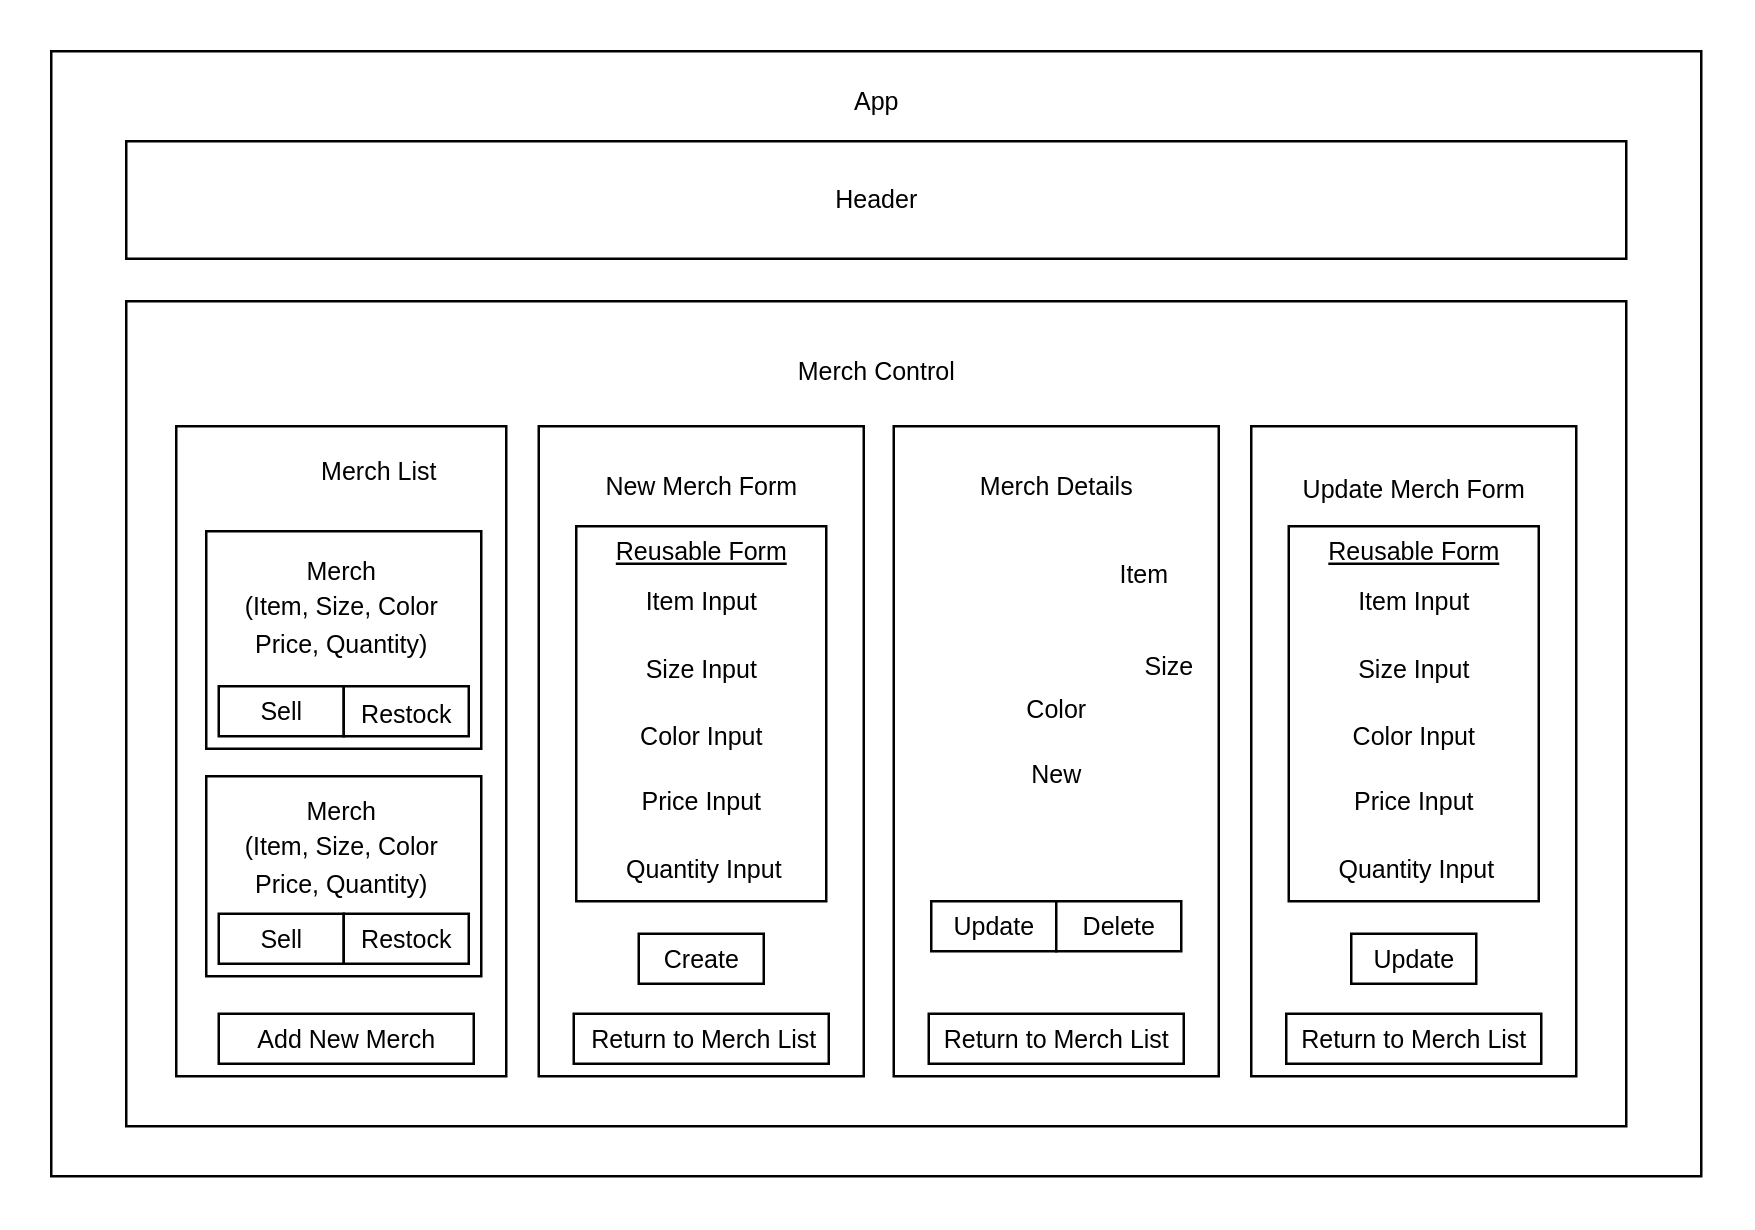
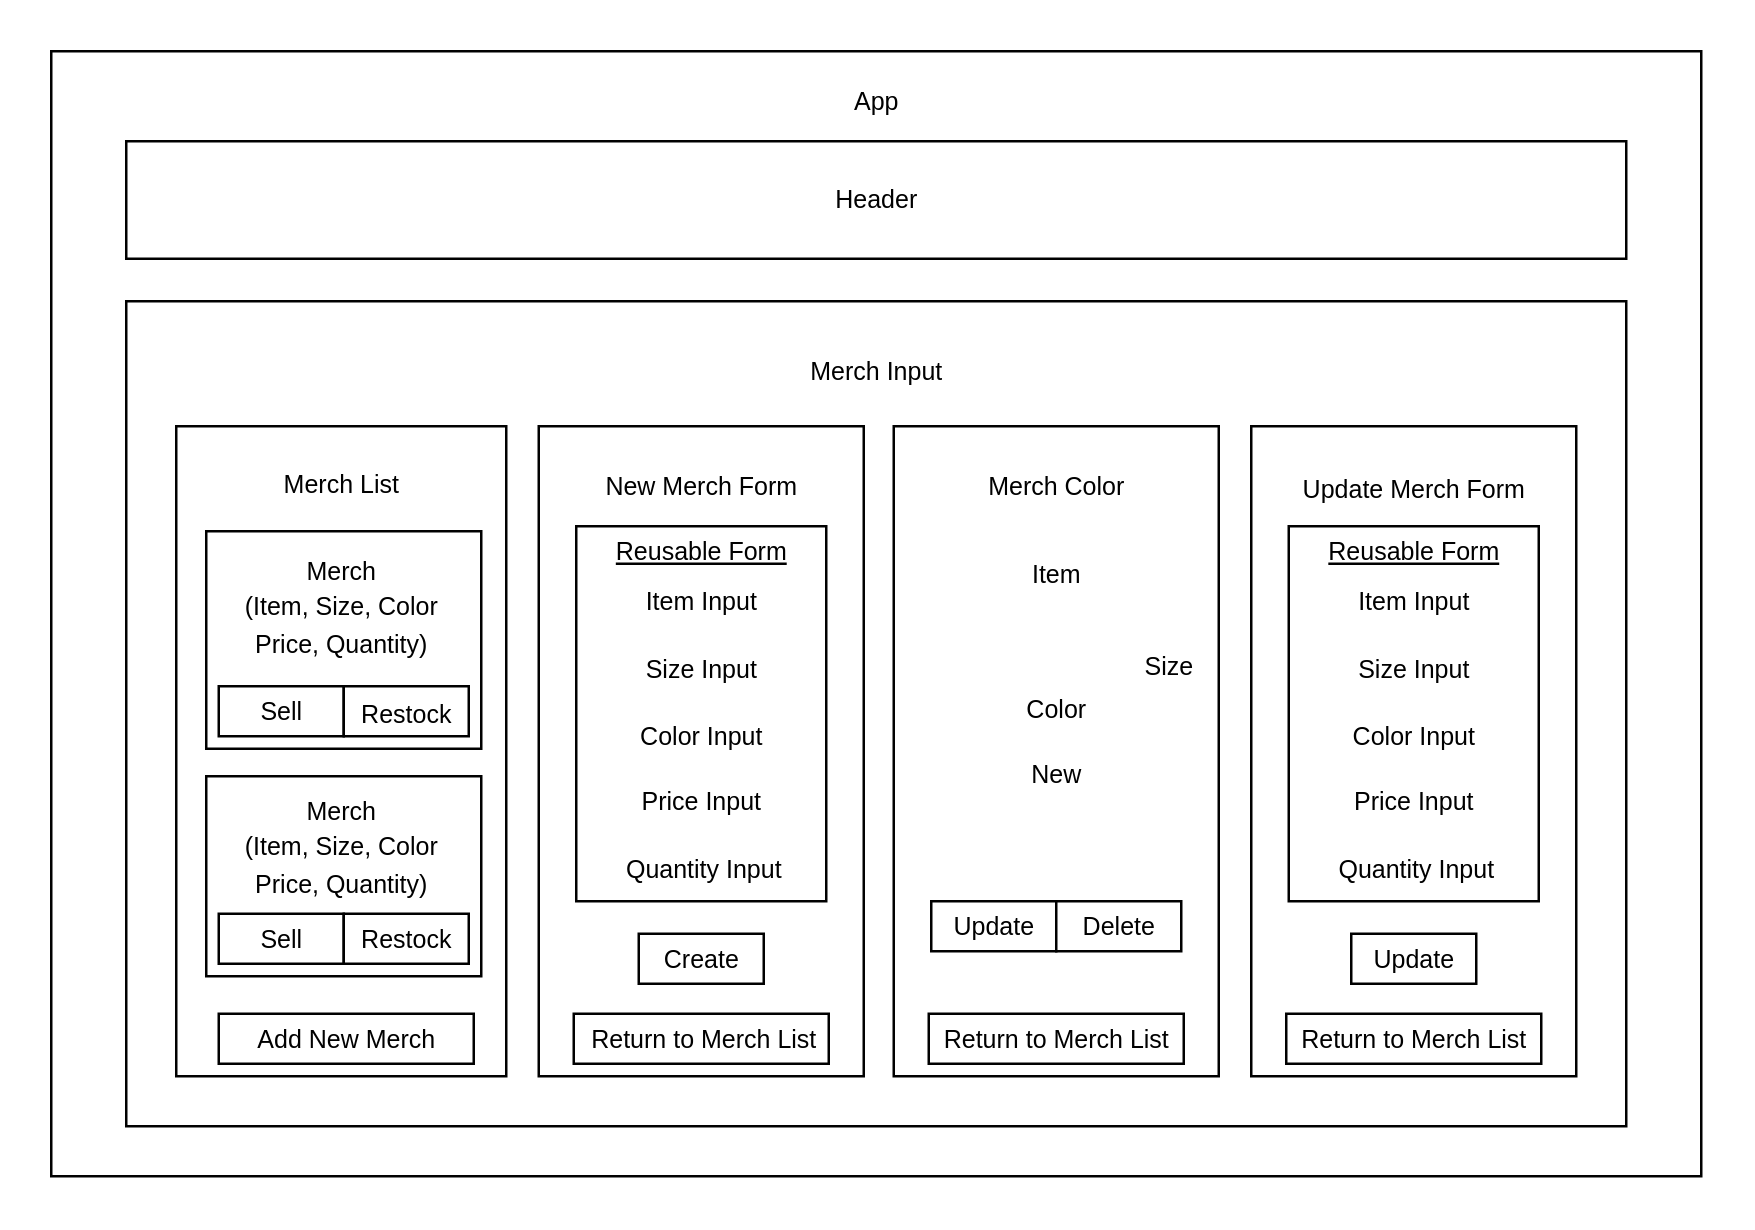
  <mxCell id="0" />
  <mxCell id="1" parent="0" />
  <mxCell id="2" value="" style="rounded=0;whiteSpace=wrap;html=1;" parent="1" vertex="1"><mxGeometry x="20" y="20" width="660" height="450" as="geometry" /></mxCell>
  <mxCell id="3" value="&lt;font style=&quot;font-size: 10px;&quot;&gt;App&lt;/font&gt;" style="text;html=1;resizable=0;autosize=1;align=center;verticalAlign=middle;points=[];fillColor=none;strokeColor=none;rounded=0;" parent="1" vertex="1"><mxGeometry x="335" y="30" width="30" height="20" as="geometry" /></mxCell>
  <mxCell id="4" value="" style="rounded=0;whiteSpace=wrap;html=1;" parent="1" vertex="1"><mxGeometry x="50" y="56" width="600" height="47" as="geometry" /></mxCell>
  <mxCell id="5" value="&lt;font style=&quot;font-size: 10px;&quot;&gt;Header&lt;/font&gt;" style="text;html=1;resizable=0;autosize=1;align=center;verticalAlign=middle;points=[];fillColor=none;strokeColor=none;rounded=0;" parent="1" vertex="1"><mxGeometry x="325" y="69" width="50" height="20" as="geometry" /></mxCell>
  <mxCell id="6" value="" style="rounded=0;whiteSpace=wrap;html=1;" parent="1" vertex="1"><mxGeometry x="50" y="120" width="600" height="330" as="geometry" /></mxCell>
- <mxCell id="7" value="&lt;font style=&quot;font-size: 10px;&quot;&gt;Merch Control&lt;/font&gt;" style="text;html=1;resizable=0;autosize=1;align=center;verticalAlign=middle;points=[];fillColor=none;strokeColor=none;rounded=0;" parent="1" vertex="1"><mxGeometry x="310" y="138" width="80" height="20" as="geometry" /></mxCell>
+ <mxCell id="7" value="&lt;font style=&quot;font-size: 10px;&quot;&gt;Merch Input&lt;/font&gt;" style="text;html=1;resizable=0;autosize=1;align=center;verticalAlign=middle;points=[];fillColor=none;strokeColor=none;rounded=0;" parent="1" vertex="1"><mxGeometry x="310" y="138" width="80" height="20" as="geometry" /></mxCell>
  <mxCell id="8" value="" style="rounded=0;whiteSpace=wrap;html=1;" parent="1" vertex="1"><mxGeometry x="70" y="170" width="132" height="260" as="geometry" /></mxCell>
  <mxCell id="9" value="" style="rounded=0;whiteSpace=wrap;html=1;" parent="1" vertex="1"><mxGeometry x="215" y="170" width="130" height="260" as="geometry" /></mxCell>
  <mxCell id="10" value="" style="rounded=0;whiteSpace=wrap;html=1;" parent="1" vertex="1"><mxGeometry x="357" y="170" width="130" height="260" as="geometry" /></mxCell>
  <mxCell id="11" value="" style="rounded=0;whiteSpace=wrap;html=1;" parent="1" vertex="1"><mxGeometry x="500" y="170" width="130" height="260" as="geometry" /></mxCell>
- <mxCell id="12" value="&lt;font style=&quot;font-size: 10px;&quot;&gt;Merch List&lt;/font&gt;" style="text;html=1;resizable=0;autosize=1;align=center;verticalAlign=middle;points=[];fillColor=none;strokeColor=none;rounded=0;" parent="1" vertex="1"><mxGeometry x="121" y="178" width="60" height="20" as="geometry" /></mxCell>
+ <mxCell id="12" value="&lt;font style=&quot;font-size: 10px;&quot;&gt;Merch List&lt;/font&gt;" style="text;html=1;resizable=0;autosize=1;align=center;verticalAlign=middle;points=[];fillColor=none;strokeColor=none;rounded=0;" parent="1" vertex="1"><mxGeometry x="106" y="183" width="60" height="20" as="geometry" /></mxCell>
  <mxCell id="13" value="&lt;font style=&quot;font-size: 10px;&quot;&gt;New Merch Form&lt;/font&gt;" style="text;html=1;resizable=0;autosize=1;align=center;verticalAlign=middle;points=[];fillColor=none;strokeColor=none;rounded=0;" parent="1" vertex="1"><mxGeometry x="235" y="184" width="90" height="20" as="geometry" /></mxCell>
- <mxCell id="14" value="&lt;font style=&quot;font-size: 10px;&quot;&gt;Merch Details&lt;/font&gt;" style="text;html=1;resizable=0;autosize=1;align=center;verticalAlign=middle;points=[];fillColor=none;strokeColor=none;rounded=0;" parent="1" vertex="1"><mxGeometry x="382" y="184" width="80" height="20" as="geometry" /></mxCell>
+ <mxCell id="14" value="&lt;font style=&quot;font-size: 10px;&quot;&gt;Merch Color&lt;/font&gt;" style="text;html=1;resizable=0;autosize=1;align=center;verticalAlign=middle;points=[];fillColor=none;strokeColor=none;rounded=0;" parent="1" vertex="1"><mxGeometry x="382" y="184" width="80" height="20" as="geometry" /></mxCell>
  <mxCell id="15" value="&lt;font style=&quot;font-size: 10px;&quot;&gt;Update Merch Form&lt;/font&gt;" style="text;html=1;resizable=0;autosize=1;align=center;verticalAlign=middle;points=[];fillColor=none;strokeColor=none;rounded=0;" parent="1" vertex="1"><mxGeometry x="515" y="185" width="100" height="20" as="geometry" /></mxCell>
  <mxCell id="16" value="" style="rounded=0;whiteSpace=wrap;html=1;" parent="1" vertex="1"><mxGeometry x="82" y="212" width="110" height="87" as="geometry" /></mxCell>
  <mxCell id="17" value="" style="rounded=0;whiteSpace=wrap;html=1;" parent="1" vertex="1"><mxGeometry x="82" y="310" width="110" height="80" as="geometry" /></mxCell>
  <mxCell id="18" value="" style="rounded=0;whiteSpace=wrap;html=1;" parent="1" vertex="1"><mxGeometry x="87" y="274" width="50" height="20" as="geometry" /></mxCell>
  <mxCell id="19" value="" style="rounded=0;whiteSpace=wrap;html=1;" parent="1" vertex="1"><mxGeometry x="137" y="274" width="50" height="20" as="geometry" /></mxCell>
  <mxCell id="20" value="" style="rounded=0;whiteSpace=wrap;html=1;" parent="1" vertex="1"><mxGeometry x="87" y="365" width="50" height="20" as="geometry" /></mxCell>
  <mxCell id="21" value="" style="rounded=0;whiteSpace=wrap;html=1;" parent="1" vertex="1"><mxGeometry x="137" y="365" width="50" height="20" as="geometry" /></mxCell>
  <mxCell id="22" value="" style="rounded=0;whiteSpace=wrap;html=1;" parent="1" vertex="1"><mxGeometry x="87" y="405" width="102" height="20" as="geometry" /></mxCell>
  <mxCell id="23" value="&lt;font style=&quot;font-size: 10px;&quot;&gt;Add New Merch&lt;/font&gt;" style="text;html=1;resizable=0;autosize=1;align=center;verticalAlign=middle;points=[];fillColor=none;strokeColor=none;rounded=0;" parent="1" vertex="1"><mxGeometry x="93" y="405" width="90" height="20" as="geometry" /></mxCell>
  <mxCell id="24" value="" style="rounded=0;whiteSpace=wrap;html=1;" parent="1" vertex="1"><mxGeometry x="229" y="405" width="102" height="20" as="geometry" /></mxCell>
  <mxCell id="25" value="&lt;font style=&quot;font-size: 10px;&quot;&gt;Return to Merch List&lt;/font&gt;" style="text;html=1;resizable=0;autosize=1;align=center;verticalAlign=middle;points=[];fillColor=none;strokeColor=none;rounded=0;" parent="1" vertex="1"><mxGeometry x="226" y="405" width="110" height="20" as="geometry" /></mxCell>
  <mxCell id="26" value="" style="rounded=0;whiteSpace=wrap;html=1;" parent="1" vertex="1"><mxGeometry x="371" y="405" width="102" height="20" as="geometry" /></mxCell>
  <mxCell id="27" value="" style="rounded=0;whiteSpace=wrap;html=1;" parent="1" vertex="1"><mxGeometry x="514" y="405" width="102" height="20" as="geometry" /></mxCell>
  <mxCell id="28" value="&lt;font style=&quot;font-size: 10px;&quot;&gt;Return to Merch List&lt;/font&gt;" style="text;html=1;resizable=0;autosize=1;align=center;verticalAlign=middle;points=[];fillColor=none;strokeColor=none;rounded=0;" parent="1" vertex="1"><mxGeometry x="367" y="405" width="110" height="20" as="geometry" /></mxCell>
  <mxCell id="29" value="&lt;font style=&quot;font-size: 10px;&quot;&gt;Return to Merch List&lt;/font&gt;" style="text;html=1;resizable=0;autosize=1;align=center;verticalAlign=middle;points=[];fillColor=none;strokeColor=none;rounded=0;" parent="1" vertex="1"><mxGeometry x="510" y="405" width="110" height="20" as="geometry" /></mxCell>
  <mxCell id="30" value="&lt;font style=&quot;font-size: 10px;&quot;&gt;Sell&lt;/font&gt;" style="text;html=1;resizable=0;autosize=1;align=center;verticalAlign=middle;points=[];fillColor=none;strokeColor=none;rounded=0;" parent="1" vertex="1"><mxGeometry x="97" y="274" width="30" height="20" as="geometry" /></mxCell>
  <mxCell id="31" value="&lt;font style=&quot;font-size: 10px;&quot;&gt;Sell&lt;/font&gt;" style="text;html=1;resizable=0;autosize=1;align=center;verticalAlign=middle;points=[];fillColor=none;strokeColor=none;rounded=0;" parent="1" vertex="1"><mxGeometry x="97" y="365" width="30" height="20" as="geometry" /></mxCell>
  <mxCell id="32" value="&lt;font style=&quot;font-size: 10px;&quot;&gt;Restock&lt;/font&gt;" style="text;html=1;resizable=0;autosize=1;align=center;verticalAlign=middle;points=[];fillColor=none;strokeColor=none;rounded=0;" parent="1" vertex="1"><mxGeometry x="137" y="365" width="50" height="20" as="geometry" /></mxCell>
  <mxCell id="33" value="&lt;font style=&quot;font-size: 10px;&quot;&gt;Restock&lt;/font&gt;" style="text;html=1;resizable=0;autosize=1;align=center;verticalAlign=middle;points=[];fillColor=none;strokeColor=none;rounded=0;" parent="1" vertex="1"><mxGeometry x="137" y="275" width="50" height="20" as="geometry" /></mxCell>
  <mxCell id="34" value="&lt;font style=&quot;font-size: 10px;&quot;&gt;Size&lt;/font&gt;" style="text;html=1;resizable=0;autosize=1;align=center;verticalAlign=middle;points=[];fillColor=none;strokeColor=none;rounded=0;" parent="1" vertex="1"><mxGeometry x="452" y="256" width="30" height="20" as="geometry" /></mxCell>
  <mxCell id="35" value="&lt;font style=&quot;font-size: 10px;&quot;&gt;Color&lt;/font&gt;" style="text;html=1;resizable=0;autosize=1;align=center;verticalAlign=middle;points=[];fillColor=none;strokeColor=none;rounded=0;" parent="1" vertex="1"><mxGeometry x="402" y="273" width="40" height="20" as="geometry" /></mxCell>
  <mxCell id="36" value="&lt;font style=&quot;font-size: 10px;&quot;&gt;New&lt;/font&gt;" style="text;html=1;resizable=0;autosize=1;align=center;verticalAlign=middle;points=[];fillColor=none;strokeColor=none;rounded=0;" parent="1" vertex="1"><mxGeometry x="402" y="299" width="40" height="20" as="geometry" /></mxCell>
- <mxCell id="37" value="&lt;font style=&quot;font-size: 10px;&quot;&gt;Item&lt;/font&gt;" style="text;html=1;resizable=0;autosize=1;align=center;verticalAlign=middle;points=[];fillColor=none;strokeColor=none;rounded=0;" parent="1" vertex="1"><mxGeometry x="442" y="219" width="30" height="20" as="geometry" /></mxCell>
+ <mxCell id="37" value="&lt;font style=&quot;font-size: 10px;&quot;&gt;Item&lt;/font&gt;" style="text;html=1;resizable=0;autosize=1;align=center;verticalAlign=middle;points=[];fillColor=none;strokeColor=none;rounded=0;" parent="1" vertex="1"><mxGeometry x="407" y="219" width="30" height="20" as="geometry" /></mxCell>
  <mxCell id="38" value="" style="rounded=0;whiteSpace=wrap;html=1;" parent="1" vertex="1"><mxGeometry x="372" y="360" width="50" height="20" as="geometry" /></mxCell>
  <mxCell id="39" value="&lt;font style=&quot;font-size: 10px;&quot;&gt;Update&lt;/font&gt;" style="text;html=1;resizable=0;autosize=1;align=center;verticalAlign=middle;points=[];fillColor=none;strokeColor=none;rounded=0;" parent="1" vertex="1"><mxGeometry x="372" y="360" width="50" height="20" as="geometry" /></mxCell>
  <mxCell id="40" value="" style="rounded=0;whiteSpace=wrap;html=1;" parent="1" vertex="1"><mxGeometry x="422" y="360" width="50" height="20" as="geometry" /></mxCell>
  <mxCell id="41" value="&lt;font style=&quot;font-size: 10px;&quot;&gt;Delete&lt;br&gt;&lt;/font&gt;" style="text;html=1;resizable=0;autosize=1;align=center;verticalAlign=middle;points=[];fillColor=none;strokeColor=none;rounded=0;" parent="1" vertex="1"><mxGeometry x="427" y="360" width="40" height="20" as="geometry" /></mxCell>
  <mxCell id="42" value="" style="rounded=0;whiteSpace=wrap;html=1;" parent="1" vertex="1"><mxGeometry x="255" y="373" width="50" height="20" as="geometry" /></mxCell>
  <mxCell id="43" value="&lt;font style=&quot;font-size: 10px;&quot;&gt;Create&lt;/font&gt;" style="text;html=1;resizable=0;autosize=1;align=center;verticalAlign=middle;points=[];fillColor=none;strokeColor=none;rounded=0;" parent="1" vertex="1"><mxGeometry x="255" y="373" width="50" height="20" as="geometry" /></mxCell>
  <mxCell id="44" value="" style="rounded=0;whiteSpace=wrap;html=1;" parent="1" vertex="1"><mxGeometry x="540" y="373" width="50" height="20" as="geometry" /></mxCell>
  <mxCell id="45" value="&lt;font style=&quot;font-size: 10px;&quot;&gt;Update&lt;/font&gt;" style="text;html=1;resizable=0;autosize=1;align=center;verticalAlign=middle;points=[];fillColor=none;strokeColor=none;rounded=0;" parent="1" vertex="1"><mxGeometry x="540" y="373" width="50" height="20" as="geometry" /></mxCell>
  <mxCell id="46" value="" style="rounded=0;whiteSpace=wrap;html=1;fontSize=10;" parent="1" vertex="1"><mxGeometry x="230" y="210" width="100" height="150" as="geometry" /></mxCell>
  <mxCell id="47" value="&lt;font style=&quot;font-size: 10px;&quot;&gt;Size Input&lt;/font&gt;" style="text;html=1;resizable=0;autosize=1;align=center;verticalAlign=middle;points=[];fillColor=none;strokeColor=none;rounded=0;" parent="1" vertex="1"><mxGeometry x="250" y="257" width="60" height="20" as="geometry" /></mxCell>
  <mxCell id="48" value="&lt;font style=&quot;font-size: 10px;&quot;&gt;Color Input&lt;/font&gt;" style="text;html=1;resizable=0;autosize=1;align=center;verticalAlign=middle;points=[];fillColor=none;strokeColor=none;rounded=0;" parent="1" vertex="1"><mxGeometry x="250" y="284" width="60" height="20" as="geometry" /></mxCell>
  <mxCell id="49" value="&lt;font style=&quot;font-size: 10px;&quot;&gt;Price Input&lt;/font&gt;" style="text;html=1;resizable=0;autosize=1;align=center;verticalAlign=middle;points=[];fillColor=none;strokeColor=none;rounded=0;" parent="1" vertex="1"><mxGeometry x="250" y="310" width="60" height="20" as="geometry" /></mxCell>
  <mxCell id="50" value="&lt;font style=&quot;font-size: 10px;&quot;&gt;Quantity Input&lt;/font&gt;" style="text;html=1;resizable=0;autosize=1;align=center;verticalAlign=middle;points=[];fillColor=none;strokeColor=none;rounded=0;" parent="1" vertex="1"><mxGeometry x="241" y="337" width="80" height="20" as="geometry" /></mxCell>
  <mxCell id="51" value="&lt;font style=&quot;font-size: 10px;&quot;&gt;Item Input&lt;/font&gt;" style="text;html=1;resizable=0;autosize=1;align=center;verticalAlign=middle;points=[];fillColor=none;strokeColor=none;rounded=0;" parent="1" vertex="1"><mxGeometry x="250" y="230" width="60" height="20" as="geometry" /></mxCell>
  <mxCell id="52" value="&lt;font style=&quot;font-size: 10px;&quot;&gt;&lt;u&gt;Reusable Form&lt;/u&gt;&lt;/font&gt;" style="text;html=1;resizable=0;autosize=1;align=center;verticalAlign=middle;points=[];fillColor=none;strokeColor=none;rounded=0;" parent="1" vertex="1"><mxGeometry x="240" y="210" width="80" height="20" as="geometry" /></mxCell>
  <mxCell id="53" value="" style="rounded=0;whiteSpace=wrap;html=1;fontSize=10;" parent="1" vertex="1"><mxGeometry x="515" y="210" width="100" height="150" as="geometry" /></mxCell>
  <mxCell id="54" value="&lt;font style=&quot;font-size: 10px;&quot;&gt;Size Input&lt;/font&gt;" style="text;html=1;resizable=0;autosize=1;align=center;verticalAlign=middle;points=[];fillColor=none;strokeColor=none;rounded=0;" parent="1" vertex="1"><mxGeometry x="535" y="257" width="60" height="20" as="geometry" /></mxCell>
  <mxCell id="55" value="&lt;font style=&quot;font-size: 10px;&quot;&gt;Color Input&lt;/font&gt;" style="text;html=1;resizable=0;autosize=1;align=center;verticalAlign=middle;points=[];fillColor=none;strokeColor=none;rounded=0;" parent="1" vertex="1"><mxGeometry x="535" y="284" width="60" height="20" as="geometry" /></mxCell>
  <mxCell id="56" value="&lt;font style=&quot;font-size: 10px;&quot;&gt;Price Input&lt;/font&gt;" style="text;html=1;resizable=0;autosize=1;align=center;verticalAlign=middle;points=[];fillColor=none;strokeColor=none;rounded=0;" parent="1" vertex="1"><mxGeometry x="535" y="310" width="60" height="20" as="geometry" /></mxCell>
  <mxCell id="57" value="&lt;font style=&quot;font-size: 10px;&quot;&gt;Quantity Input&lt;/font&gt;" style="text;html=1;resizable=0;autosize=1;align=center;verticalAlign=middle;points=[];fillColor=none;strokeColor=none;rounded=0;" parent="1" vertex="1"><mxGeometry x="526" y="337" width="80" height="20" as="geometry" /></mxCell>
  <mxCell id="58" value="&lt;font style=&quot;font-size: 10px;&quot;&gt;Item Input&lt;/font&gt;" style="text;html=1;resizable=0;autosize=1;align=center;verticalAlign=middle;points=[];fillColor=none;strokeColor=none;rounded=0;" parent="1" vertex="1"><mxGeometry x="535" y="230" width="60" height="20" as="geometry" /></mxCell>
  <mxCell id="59" value="&lt;font style=&quot;font-size: 10px;&quot;&gt;&lt;u&gt;Reusable Form&lt;/u&gt;&lt;/font&gt;" style="text;html=1;resizable=0;autosize=1;align=center;verticalAlign=middle;points=[];fillColor=none;strokeColor=none;rounded=0;" parent="1" vertex="1"><mxGeometry x="525" y="210" width="80" height="20" as="geometry" /></mxCell>
  <mxCell id="60" value="&lt;span style=&quot;font-size: 10px;&quot;&gt;Merch&lt;br&gt;(Item, Size, Color&lt;br&gt;Price, Quantity)&lt;br&gt;&lt;/span&gt;" style="text;html=1;resizable=0;autosize=1;align=center;verticalAlign=middle;points=[];fillColor=none;strokeColor=none;rounded=0;" parent="1" vertex="1"><mxGeometry x="91" y="217" width="90" height="50" as="geometry" /></mxCell>
  <mxCell id="61" value="&lt;span style=&quot;font-size: 10px;&quot;&gt;Merch&lt;br&gt;(Item, Size, Color&lt;br&gt;Price, Quantity)&lt;br&gt;&lt;/span&gt;" style="text;html=1;resizable=0;autosize=1;align=center;verticalAlign=middle;points=[];fillColor=none;strokeColor=none;rounded=0;" parent="1" vertex="1"><mxGeometry x="91" y="313" width="90" height="50" as="geometry" /></mxCell>
